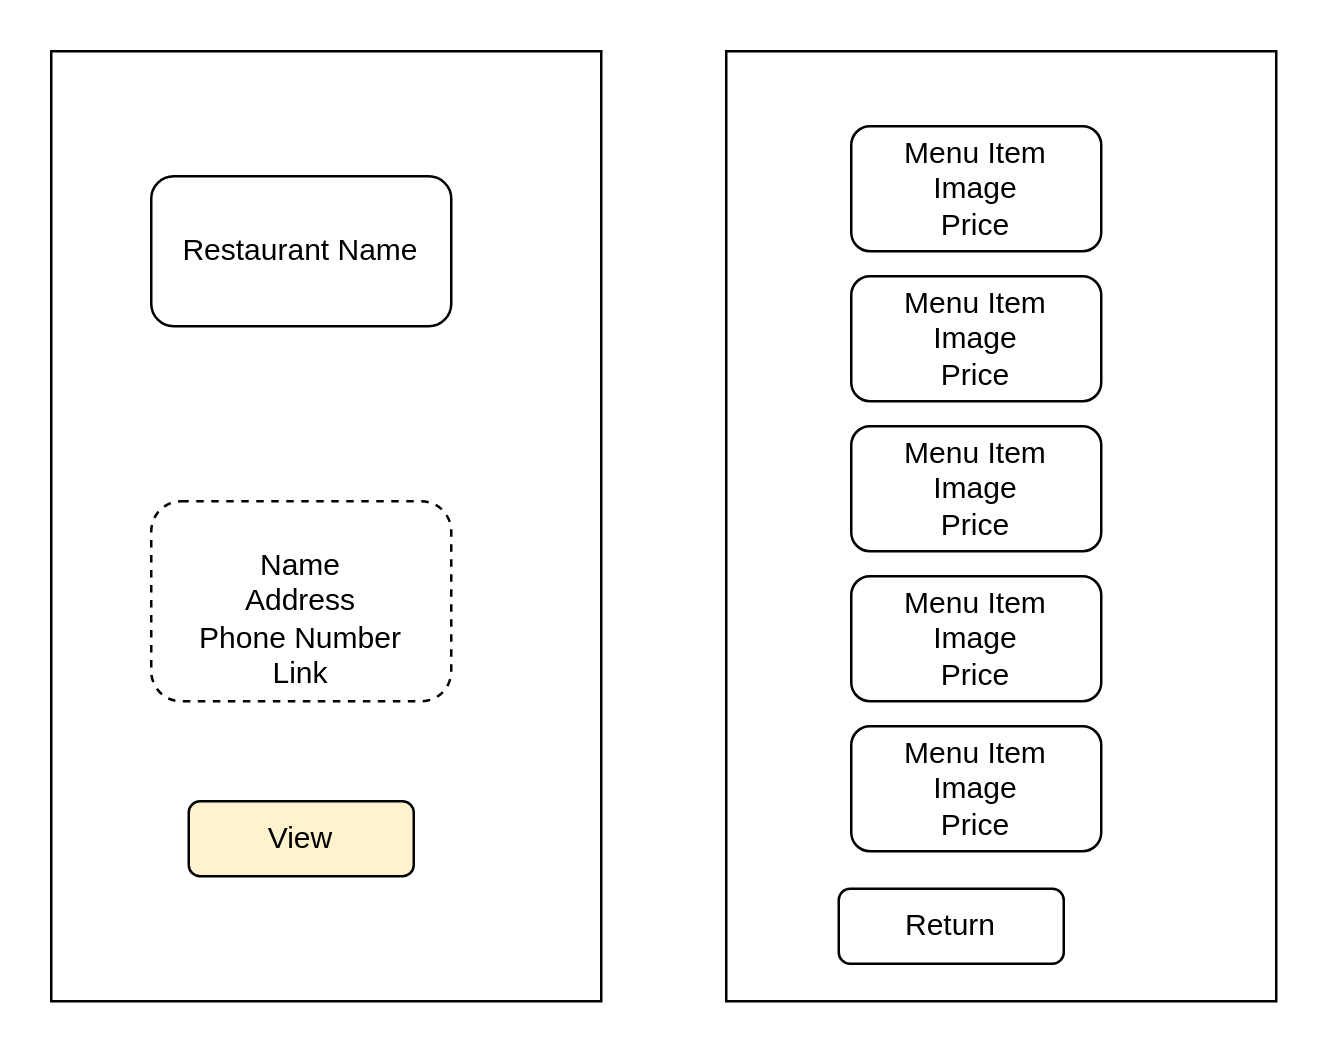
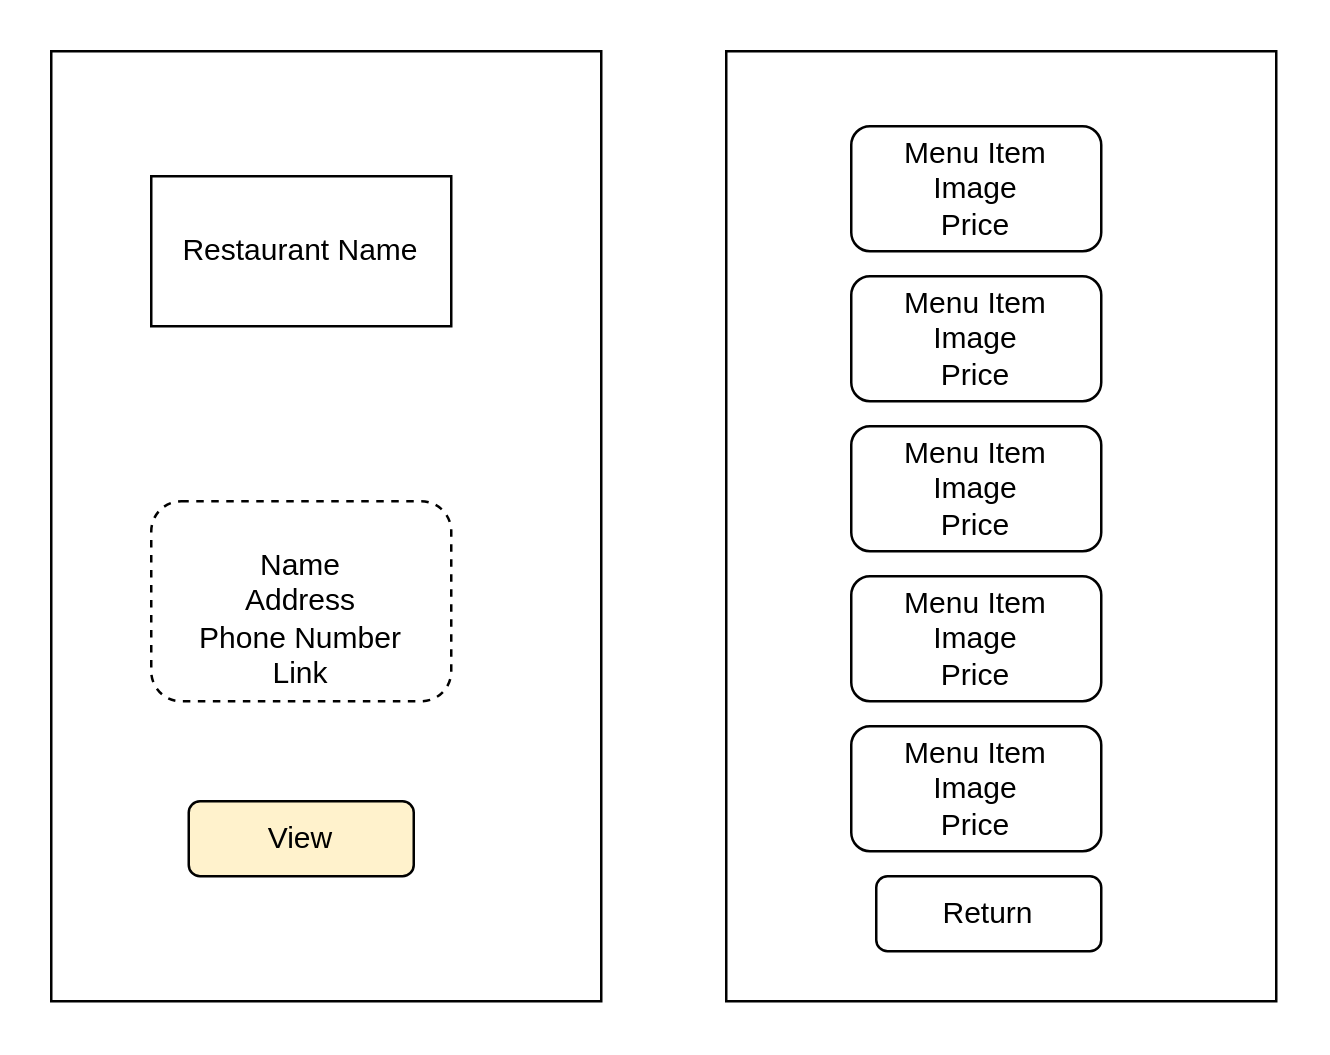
  <mxCell id="0" />
  <mxCell id="1" parent="0" />
  <mxCell id="2" value="" style="rounded=0;whiteSpace=wrap;html=1;" vertex="1" parent="1"><mxGeometry x="20" y="20" width="220" height="380" as="geometry" /></mxCell>
  <mxCell id="3" value="" style="rounded=0;whiteSpace=wrap;html=1;" vertex="1" parent="1"><mxGeometry x="290" y="20" width="220" height="380" as="geometry" /></mxCell>
- <mxCell id="4" value="Restaurant Name" style="whiteSpace=wrap;html=1;rounded=1;" vertex="1" parent="1"><mxGeometry x="60" y="70" width="120" height="60" as="geometry" /></mxCell>
+ <mxCell id="4" value="Restaurant Name" style="rounded=0;whiteSpace=wrap;html=1;" vertex="1" parent="1"><mxGeometry x="60" y="70" width="120" height="60" as="geometry" /></mxCell>
  <mxCell id="5" value="&lt;br&gt;Name&lt;br&gt;Address&lt;br&gt;Phone Number&lt;br&gt;Link" style="rounded=1;whiteSpace=wrap;html=1;dashed=1;" vertex="1" parent="1"><mxGeometry x="60" y="200" width="120" height="80" as="geometry" /></mxCell>
  <mxCell id="6" value="View" style="rounded=1;whiteSpace=wrap;html=1;fillColor=#fff2cc;" vertex="1" parent="1"><mxGeometry x="75" y="320" width="90" height="30" as="geometry" /></mxCell>
- <mxCell id="7" value="Return" style="rounded=1;whiteSpace=wrap;html=1;" vertex="1" parent="1"><mxGeometry x="335" y="355" width="90" height="30" as="geometry" /></mxCell>
+ <mxCell id="7" value="Return" style="rounded=1;whiteSpace=wrap;html=1;" vertex="1" parent="1"><mxGeometry x="350" y="350" width="90" height="30" as="geometry" /></mxCell>
  <mxCell id="8" value="Menu Item&lt;br&gt;Image&lt;br&gt;Price" style="rounded=1;whiteSpace=wrap;html=1;" vertex="1" parent="1"><mxGeometry x="340" y="50" width="100" height="50" as="geometry" /></mxCell>
  <mxCell id="9" value="Menu Item&lt;br&gt;Image&lt;br&gt;Price" style="rounded=1;whiteSpace=wrap;html=1;" vertex="1" parent="1"><mxGeometry x="340" y="110" width="100" height="50" as="geometry" /></mxCell>
  <mxCell id="10" value="Menu Item&lt;br&gt;Image&lt;br&gt;Price" style="rounded=1;whiteSpace=wrap;html=1;" vertex="1" parent="1"><mxGeometry x="340" y="230" width="100" height="50" as="geometry" /></mxCell>
  <mxCell id="11" value="Menu Item&lt;br&gt;Image&lt;br&gt;Price" style="rounded=1;whiteSpace=wrap;html=1;" vertex="1" parent="1"><mxGeometry x="340" y="290" width="100" height="50" as="geometry" /></mxCell>
  <mxCell id="12" value="Menu Item&lt;br&gt;Image&lt;br&gt;Price" style="rounded=1;whiteSpace=wrap;html=1;" vertex="1" parent="1"><mxGeometry x="340" y="170" width="100" height="50" as="geometry" /></mxCell>
